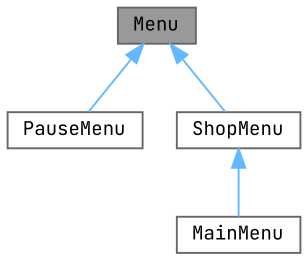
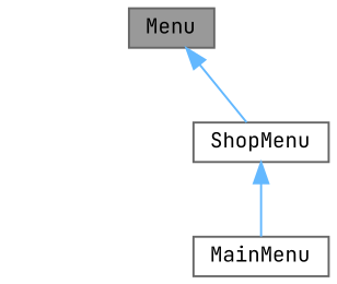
  digraph {
    fontname="JetBrains Mono"
    node [color=gray40 fillcolor=white fontname="JetBrains Mono" fontsize=10 shape=box style=filled]
    edge [color=steelblue1 dir=back fontname="JetBrains Mono" fontsize=10 labelfontname=Helvetica labelfontsize=10 style=solid]
    n1 [fillcolor=grey60 fontcolor=black height=0.2 label=Menu width=0.4]
-   n2 [height=0.2 label=PauseMenu width=0.4]
    n3 [height=0.2 label=ShopMenu width=0.4]
    n4 [height=0.2 label=MainMenu width=0.4]
-   n1 -> n2
    n1 -> n3
    n3 -> n4
  }
